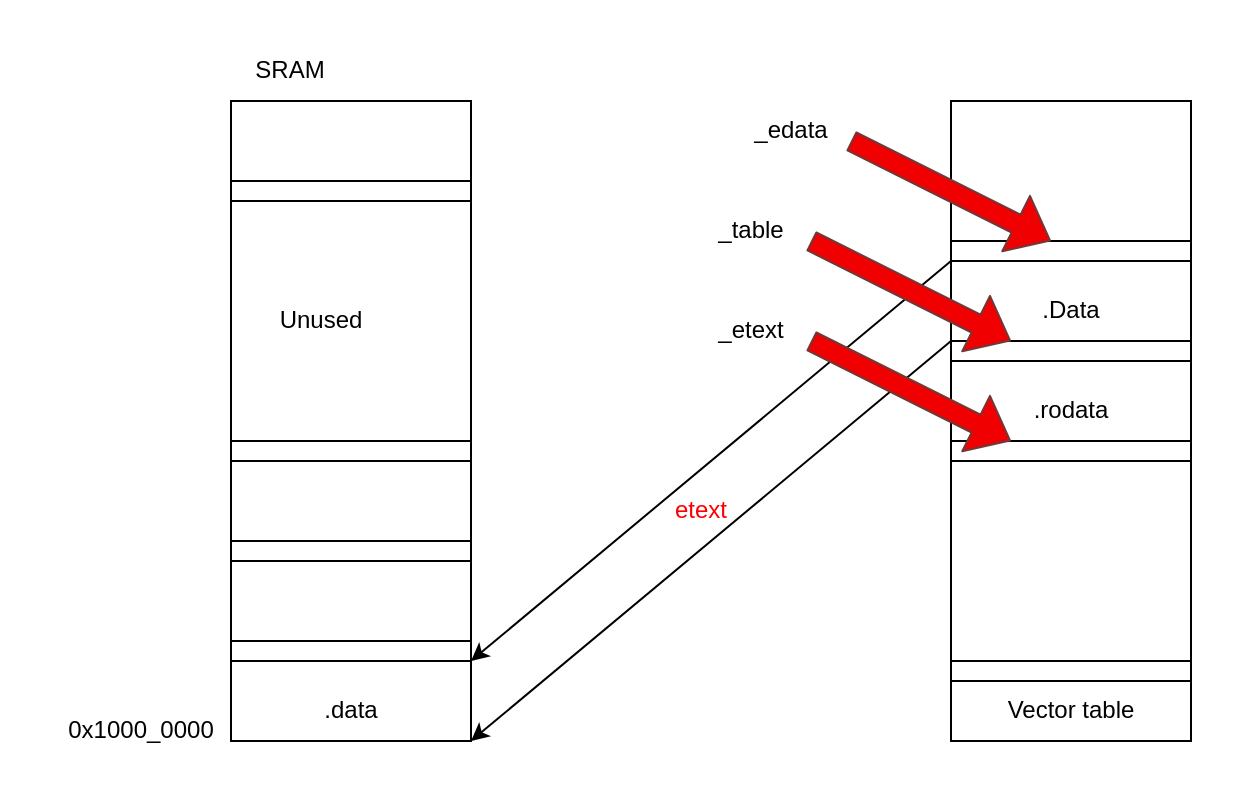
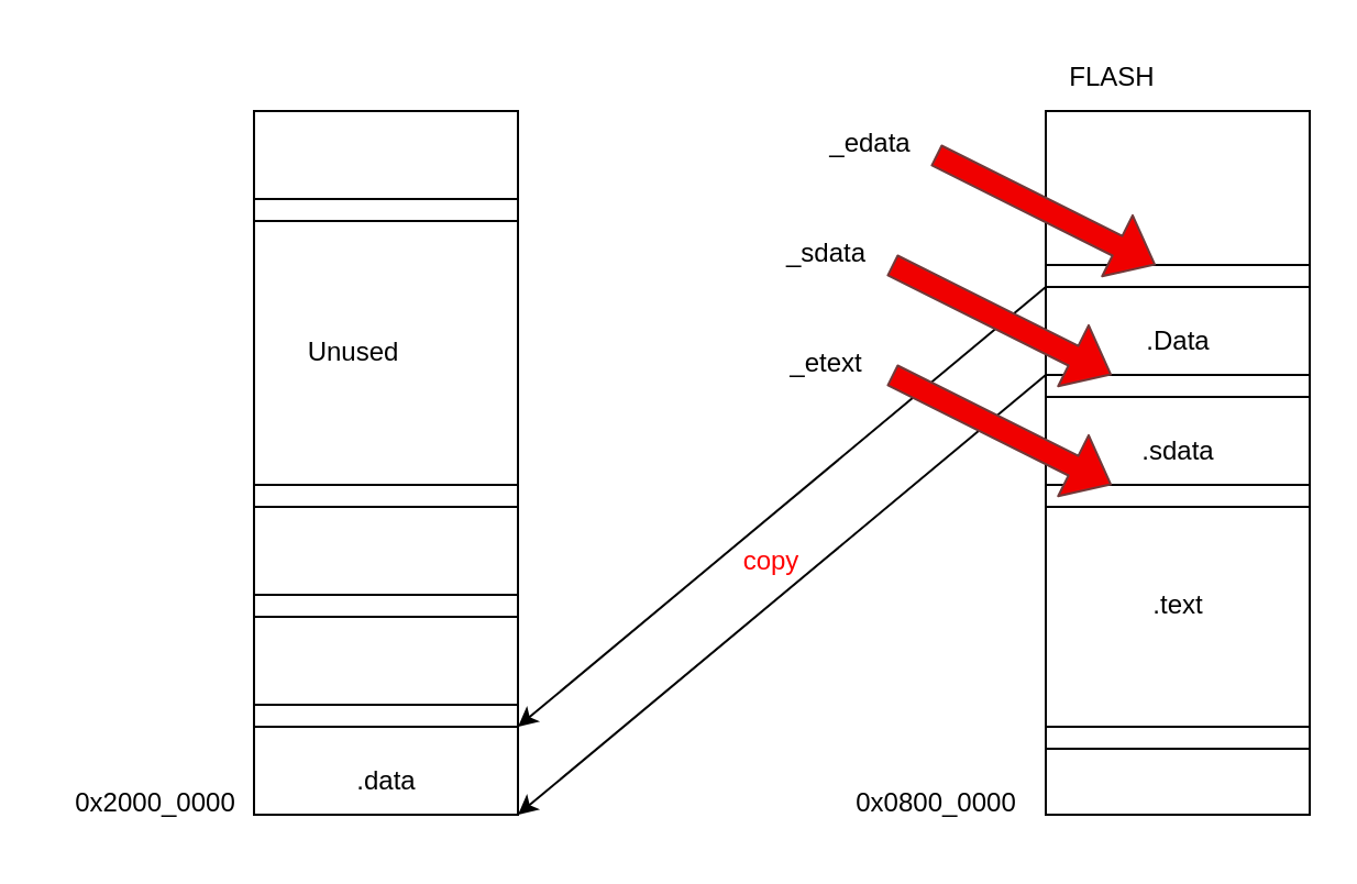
  <mxCell id="0" />
  <mxCell id="1" parent="0" />
  <mxCell id="2" value="" style="rounded=0;whiteSpace=wrap;html=1;" vertex="1" parent="1"><mxGeometry x="475" y="50" width="120" height="320" as="geometry" /></mxCell>
  <mxCell id="3" value="" style="rounded=0;whiteSpace=wrap;html=1;" vertex="1" parent="1"><mxGeometry x="115" y="50" width="120" height="320" as="geometry" /></mxCell>
- <mxCell id="4" value="SRAM" style="text;html=1;align=center;verticalAlign=middle;whiteSpace=wrap;rounded=0;" vertex="1" parent="1"><mxGeometry x="115" y="20" width="60" height="30" as="geometry" /></mxCell>
+ <mxCell id="5" value="FLASH" style="text;html=1;align=center;verticalAlign=middle;resizable=0;points=[];autosize=1;strokeColor=none;fillColor=none;" vertex="1" parent="1"><mxGeometry x="475" y="20" width="60" height="30" as="geometry" /></mxCell>
  <mxCell id="6" style="edgeStyle=none;html=1;exitX=0;exitY=1;exitDx=0;exitDy=0;entryX=1;entryY=1;entryDx=0;entryDy=0;" edge="1" parent="1" source="7" target="16"><mxGeometry relative="1" as="geometry" /></mxCell>
  <mxCell id="7" value="" style="rounded=0;whiteSpace=wrap;html=1;" vertex="1" parent="1"><mxGeometry x="475" y="120" width="120" height="10" as="geometry" /></mxCell>
  <mxCell id="8" style="edgeStyle=none;html=1;exitX=0;exitY=0;exitDx=0;exitDy=0;entryX=1;entryY=1;entryDx=0;entryDy=0;" edge="1" parent="1" source="9" target="3"><mxGeometry relative="1" as="geometry" /></mxCell>
  <mxCell id="9" value="" style="rounded=0;whiteSpace=wrap;html=1;" vertex="1" parent="1"><mxGeometry x="475" y="170" width="120" height="10" as="geometry" /></mxCell>
  <mxCell id="10" value="" style="rounded=0;whiteSpace=wrap;html=1;" vertex="1" parent="1"><mxGeometry x="475" y="220" width="120" height="10" as="geometry" /></mxCell>
  <mxCell id="11" value="" style="rounded=0;whiteSpace=wrap;html=1;" vertex="1" parent="1"><mxGeometry x="475" y="330" width="120" height="10" as="geometry" /></mxCell>
- <mxCell id="12" value="_table" style="text;html=1;align=center;verticalAlign=middle;resizable=0;points=[];autosize=1;strokeColor=none;fillColor=none;" vertex="1" parent="1"><mxGeometry x="345" y="100" width="60" height="30" as="geometry" /></mxCell>
+ <mxCell id="12" value="_sdata" style="text;html=1;align=center;verticalAlign=middle;resizable=0;points=[];autosize=1;strokeColor=none;fillColor=none;" vertex="1" parent="1"><mxGeometry x="345" y="100" width="60" height="30" as="geometry" /></mxCell>
  <mxCell id="13" value="" style="rounded=0;whiteSpace=wrap;html=1;" vertex="1" parent="1"><mxGeometry x="115" y="90" width="120" height="10" as="geometry" /></mxCell>
  <mxCell id="14" value="" style="rounded=0;whiteSpace=wrap;html=1;" vertex="1" parent="1"><mxGeometry x="115" y="220" width="120" height="10" as="geometry" /></mxCell>
  <mxCell id="15" value="" style="rounded=0;whiteSpace=wrap;html=1;" vertex="1" parent="1"><mxGeometry x="115" y="270" width="120" height="10" as="geometry" /></mxCell>
  <mxCell id="16" value="" style="rounded=0;whiteSpace=wrap;html=1;" vertex="1" parent="1"><mxGeometry x="115" y="320" width="120" height="10" as="geometry" /></mxCell>
  <mxCell id="17" value=".Data" style="text;html=1;align=center;verticalAlign=middle;resizable=0;points=[];autosize=1;strokeColor=none;fillColor=none;" vertex="1" parent="1"><mxGeometry x="510" y="140" width="50" height="30" as="geometry" /></mxCell>
- <mxCell id="18" value=".rodata" style="text;html=1;align=center;verticalAlign=middle;resizable=0;points=[];autosize=1;strokeColor=none;fillColor=none;" vertex="1" parent="1"><mxGeometry x="505" y="190" width="60" height="30" as="geometry" /></mxCell>
- <mxCell id="20" value="Vector table" style="text;html=1;align=center;verticalAlign=middle;resizable=0;points=[];autosize=1;strokeColor=none;fillColor=none;" vertex="1" parent="1"><mxGeometry x="490" y="340" width="90" height="30" as="geometry" /></mxCell>
+ <mxCell id="18" value=".sdata" style="text;html=1;align=center;verticalAlign=middle;resizable=0;points=[];autosize=1;strokeColor=none;fillColor=none;" vertex="1" parent="1"><mxGeometry x="505" y="190" width="60" height="30" as="geometry" /></mxCell>
+ <mxCell id="19" value=".text" style="text;html=1;align=center;verticalAlign=middle;resizable=0;points=[];autosize=1;strokeColor=none;fillColor=none;" vertex="1" parent="1"><mxGeometry x="510" y="260" width="50" height="30" as="geometry" /></mxCell>
  <mxCell id="21" value=".data" style="text;html=1;align=center;verticalAlign=middle;resizable=0;points=[];autosize=1;strokeColor=none;fillColor=none;" vertex="1" parent="1"><mxGeometry x="150" y="340" width="50" height="30" as="geometry" /></mxCell>
  <mxCell id="22" value="Unused" style="text;html=1;align=center;verticalAlign=middle;resizable=0;points=[];autosize=1;strokeColor=none;fillColor=none;" vertex="1" parent="1"><mxGeometry x="130" y="145" width="60" height="30" as="geometry" /></mxCell>
- <mxCell id="24" value="0x1000_0000" style="text;html=1;align=center;verticalAlign=middle;resizable=0;points=[];autosize=1;strokeColor=none;fillColor=none;" vertex="1" parent="1"><mxGeometry x="20" y="350" width="100" height="30" as="geometry" /></mxCell>
- <mxCell id="25" value="&lt;font style=&quot;color: light-dark(rgb(255, 0, 0), rgb(237, 237, 237));&quot;&gt;etext&lt;/font&gt;" style="text;html=1;align=center;verticalAlign=middle;resizable=0;points=[];autosize=1;strokeColor=none;fillColor=none;" vertex="1" parent="1"><mxGeometry x="325" y="240" width="50" height="30" as="geometry" /></mxCell>
+ <mxCell id="23" value="0x0800_0000" style="text;html=1;align=center;verticalAlign=middle;resizable=0;points=[];autosize=1;strokeColor=none;fillColor=none;" vertex="1" parent="1"><mxGeometry x="375" y="350" width="100" height="30" as="geometry" /></mxCell>
+ <mxCell id="24" value="0x2000_0000" style="text;html=1;align=center;verticalAlign=middle;resizable=0;points=[];autosize=1;strokeColor=none;fillColor=none;" vertex="1" parent="1"><mxGeometry x="20" y="350" width="100" height="30" as="geometry" /></mxCell>
+ <mxCell id="25" value="&lt;font style=&quot;color: light-dark(rgb(255, 0, 0), rgb(237, 237, 237));&quot;&gt;copy&lt;/font&gt;" style="text;html=1;align=center;verticalAlign=middle;resizable=0;points=[];autosize=1;strokeColor=none;fillColor=none;" vertex="1" parent="1"><mxGeometry x="325" y="240" width="50" height="30" as="geometry" /></mxCell>
  <mxCell id="26" value="" style="shape=flexArrow;endArrow=classic;html=1;entryX=0.25;entryY=0;entryDx=0;entryDy=0;strokeColor=light-dark(#713838, #ededed);fillColor=light-dark(#f00000, #ededed);" edge="1" parent="1" target="9"><mxGeometry width="50" height="50" relative="1" as="geometry"><mxPoint x="405" y="120" as="sourcePoint" /><mxPoint x="325" y="190" as="targetPoint" /></mxGeometry></mxCell>
  <mxCell id="27" value="" style="shape=flexArrow;endArrow=classic;html=1;entryX=0.25;entryY=0;entryDx=0;entryDy=0;strokeColor=light-dark(#713838, #ededed);fillColor=light-dark(#f00000, #ededed);" edge="1" parent="1"><mxGeometry width="50" height="50" relative="1" as="geometry"><mxPoint x="425" y="70" as="sourcePoint" /><mxPoint x="525" y="120" as="targetPoint" /></mxGeometry></mxCell>
  <mxCell id="28" value="_edata" style="text;html=1;align=center;verticalAlign=middle;resizable=0;points=[];autosize=1;strokeColor=none;fillColor=none;" vertex="1" parent="1"><mxGeometry x="365" y="50" width="60" height="30" as="geometry" /></mxCell>
  <mxCell id="29" value="_etext" style="text;html=1;align=center;verticalAlign=middle;resizable=0;points=[];autosize=1;strokeColor=none;fillColor=none;" vertex="1" parent="1"><mxGeometry x="345" y="150" width="60" height="30" as="geometry" /></mxCell>
  <mxCell id="30" value="" style="shape=flexArrow;endArrow=classic;html=1;entryX=0.25;entryY=0;entryDx=0;entryDy=0;strokeColor=light-dark(#713838, #ededed);fillColor=light-dark(#f00000, #ededed);" edge="1" parent="1"><mxGeometry width="50" height="50" relative="1" as="geometry"><mxPoint x="405" y="170" as="sourcePoint" /><mxPoint x="505" y="220" as="targetPoint" /></mxGeometry></mxCell>
